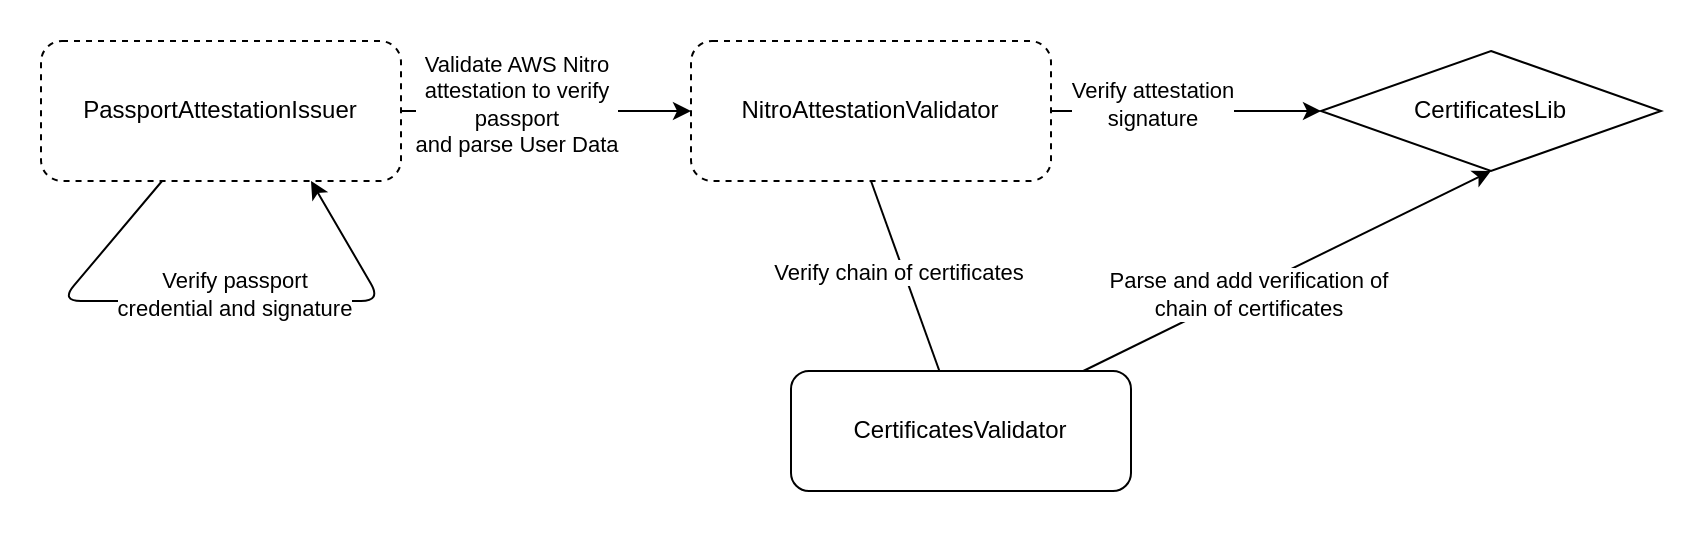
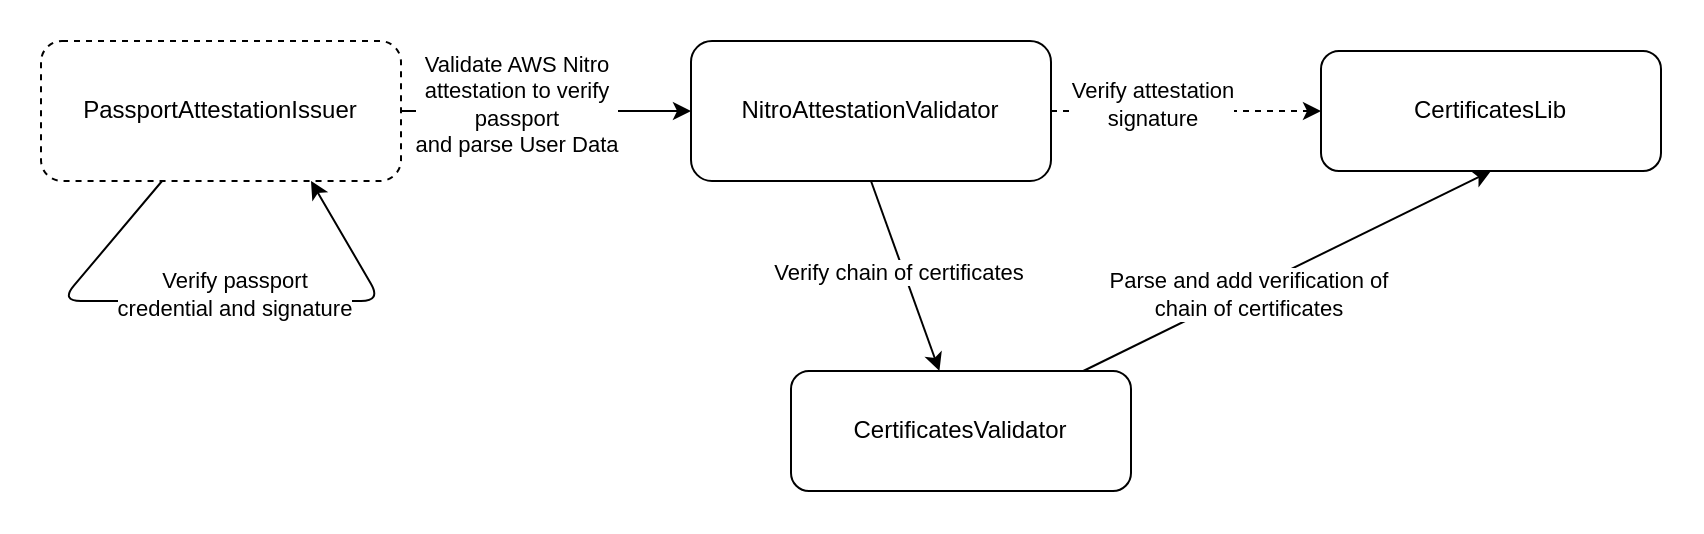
  <mxCell id="0" />
  <mxCell id="1" parent="0" />
- <mxCell id="2" style="edgeStyle=none;html=1;exitX=1;exitY=0.5;exitDx=0;exitDy=0;" edge="1" parent="1" source="6" target="12"><mxGeometry relative="1" as="geometry" /></mxCell>
+ <mxCell id="2" style="edgeStyle=none;html=1;exitX=1;exitY=0.5;exitDx=0;exitDy=0;dashed=1;" edge="1" parent="1" source="6" target="12"><mxGeometry relative="1" as="geometry" /></mxCell>
  <mxCell id="3" value="Verify attestation&lt;br&gt;signature" style="edgeLabel;html=1;align=center;verticalAlign=middle;resizable=0;points=[];" vertex="1" connectable="0" parent="2"><mxGeometry x="-0.253" y="4" relative="1" as="geometry"><mxPoint as="offset" /></mxGeometry></mxCell>
- <mxCell id="4" style="edgeStyle=none;html=1;exitX=0.5;exitY=1;exitDx=0;exitDy=0;endArrow=none;" edge="1" parent="1" source="6" target="15"><mxGeometry relative="1" as="geometry" /></mxCell>
+ <mxCell id="4" style="edgeStyle=none;html=1;exitX=0.5;exitY=1;exitDx=0;exitDy=0;" edge="1" parent="1" source="6" target="15"><mxGeometry relative="1" as="geometry" /></mxCell>
  <mxCell id="5" value="Verify chain of certificates" style="edgeLabel;html=1;align=center;verticalAlign=middle;resizable=0;points=[];" vertex="1" connectable="0" parent="4"><mxGeometry x="-0.07" y="-3" relative="1" as="geometry"><mxPoint as="offset" /></mxGeometry></mxCell>
- <mxCell id="6" value="NitroAttestationValidator" style="rounded=1;whiteSpace=wrap;html=1;dashed=1;" vertex="1" parent="1"><mxGeometry x="345" y="20" width="180" height="70" as="geometry" /></mxCell>
+ <mxCell id="6" value="NitroAttestationValidator" style="rounded=1;whiteSpace=wrap;html=1;" vertex="1" parent="1"><mxGeometry x="345" y="20" width="180" height="70" as="geometry" /></mxCell>
  <mxCell id="7" style="edgeStyle=none;html=1;exitX=1;exitY=0.5;exitDx=0;exitDy=0;entryX=0;entryY=0.5;entryDx=0;entryDy=0;" edge="1" parent="1" source="11" target="6"><mxGeometry relative="1" as="geometry" /></mxCell>
  <mxCell id="8" value="Validate AWS Nitro&lt;br&gt;attestation to verify&lt;br&gt;passport&lt;div&gt;and parse User Data&lt;/div&gt;" style="edgeLabel;html=1;align=center;verticalAlign=middle;resizable=0;points=[];" vertex="1" connectable="0" parent="7"><mxGeometry x="-0.207" y="4" relative="1" as="geometry"><mxPoint as="offset" /></mxGeometry></mxCell>
  <mxCell id="9" style="edgeStyle=none;html=1;entryX=0.75;entryY=1;entryDx=0;entryDy=0;elbow=vertical;" edge="1" parent="1" source="11" target="11"><mxGeometry relative="1" as="geometry"><mxPoint x="110" y="200" as="targetPoint" /><Array as="points"><mxPoint x="30" y="150" /></Array></mxGeometry></mxCell>
  <mxCell id="10" value="Verify passport&lt;br&gt;credential and signature" style="edgeLabel;html=1;align=center;verticalAlign=middle;resizable=0;points=[];" vertex="1" connectable="0" parent="9"><mxGeometry x="0.073" y="4" relative="1" as="geometry"><mxPoint as="offset" /></mxGeometry></mxCell>
  <mxCell id="11" value="PassportAttestationIssuer" style="rounded=1;whiteSpace=wrap;html=1;dashed=1;" vertex="1" parent="1"><mxGeometry x="20" y="20" width="180" height="70" as="geometry" /></mxCell>
- <mxCell id="12" value="CertificatesLib" style="rhombus;whiteSpace=wrap;html=1;" vertex="1" parent="1"><mxGeometry x="660" y="25" width="170" height="60" as="geometry" /></mxCell>
+ <mxCell id="12" value="CertificatesLib" style="rounded=1;whiteSpace=wrap;html=1;" vertex="1" parent="1"><mxGeometry x="660" y="25" width="170" height="60" as="geometry" /></mxCell>
  <mxCell id="13" style="edgeStyle=none;html=1;entryX=0.5;entryY=1;entryDx=0;entryDy=0;" edge="1" parent="1" source="15" target="12"><mxGeometry relative="1" as="geometry" /></mxCell>
  <mxCell id="14" value="Parse and add verification of&lt;br&gt;chain of certificates" style="edgeLabel;html=1;align=center;verticalAlign=middle;resizable=0;points=[];" vertex="1" connectable="0" parent="13"><mxGeometry x="-0.202" y="-2" relative="1" as="geometry"><mxPoint as="offset" /></mxGeometry></mxCell>
  <mxCell id="15" value="CertificatesValidator" style="rounded=1;whiteSpace=wrap;html=1;" vertex="1" parent="1"><mxGeometry x="395" y="185" width="170" height="60" as="geometry" /></mxCell>
